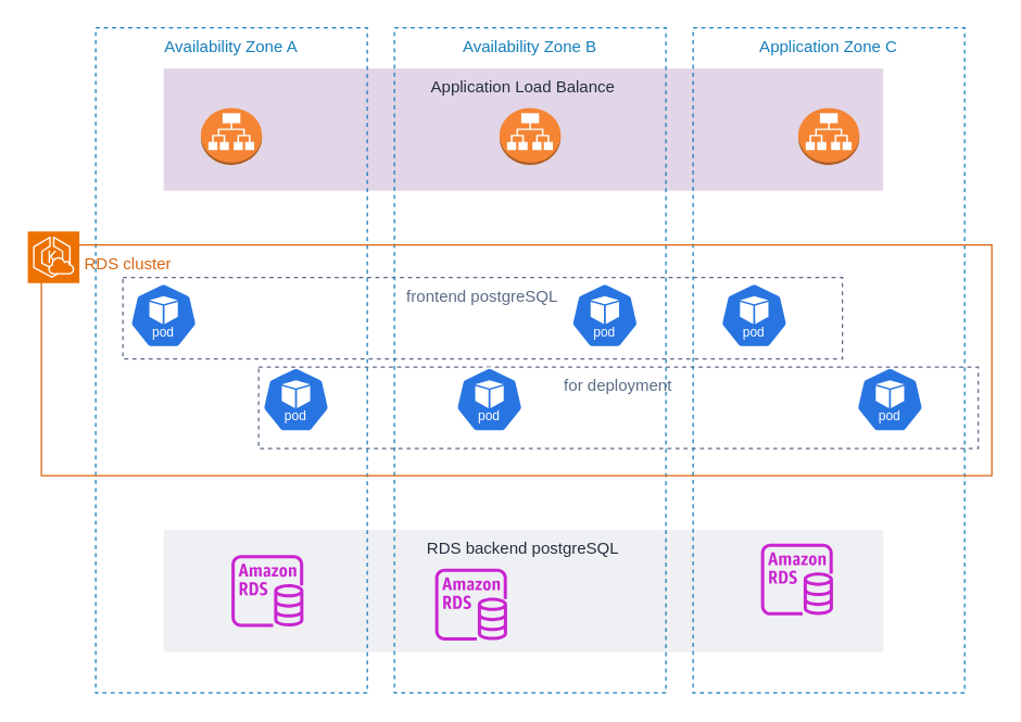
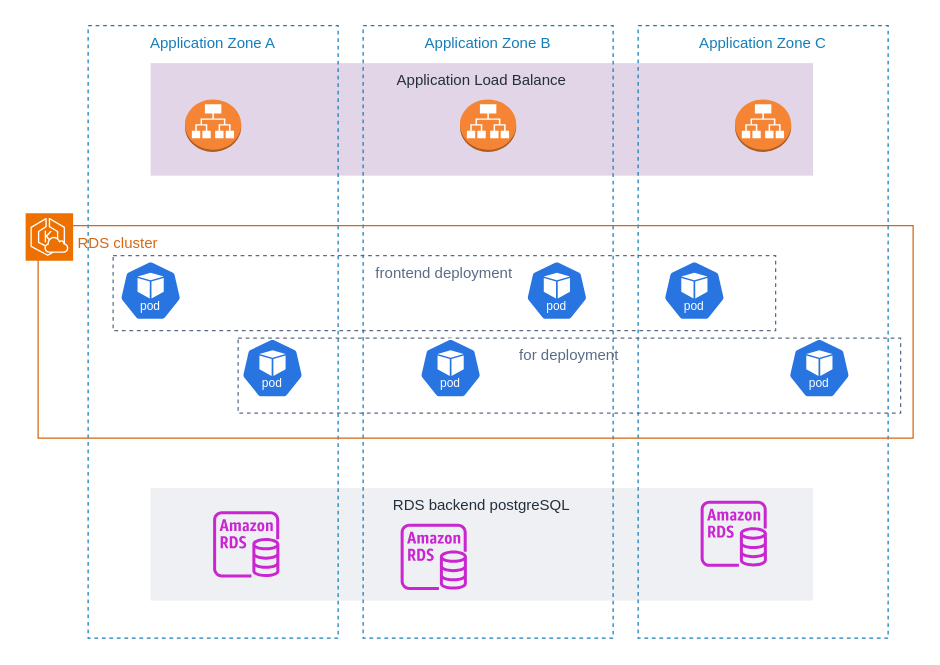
  <mxCell id="0" />
  <mxCell id="1" parent="0" />
  <mxCell id="2" value="RDS backend postgreSQL" style="fillColor=#EFF0F3;strokeColor=none;dashed=0;verticalAlign=top;fontStyle=0;fontColor=#232F3D;whiteSpace=wrap;html=1;" vertex="1" parent="1"><mxGeometry x="120" y="390" width="530" height="90" as="geometry" /></mxCell>
- <mxCell id="3" value="frontend postgreSQL" style="fillColor=none;strokeColor=#5A6C86;dashed=1;verticalAlign=top;fontStyle=0;fontColor=#5A6C86;whiteSpace=wrap;html=1;" vertex="1" parent="1"><mxGeometry x="90" y="204" width="530" height="60" as="geometry" /></mxCell>
+ <mxCell id="3" value="frontend deployment" style="fillColor=none;strokeColor=#5A6C86;dashed=1;verticalAlign=top;fontStyle=0;fontColor=#5A6C86;whiteSpace=wrap;html=1;" vertex="1" parent="1"><mxGeometry x="90" y="204" width="530" height="60" as="geometry" /></mxCell>
  <mxCell id="4" value="Application Load Balance" style="fillColor=#e1d5e7;strokeColor=none;dashed=0;verticalAlign=top;fontStyle=0;fontColor=#232F3D;whiteSpace=wrap;html=1;" vertex="1" parent="1"><mxGeometry x="120" y="50" width="530" height="90" as="geometry" /></mxCell>
- <mxCell id="5" value="Availability Zone A" style="fillColor=none;strokeColor=#147EBA;dashed=1;verticalAlign=top;fontStyle=0;fontColor=#147EBA;whiteSpace=wrap;html=1;" vertex="1" parent="1"><mxGeometry x="70" y="20" width="200" height="490" as="geometry" /></mxCell>
- <mxCell id="6" value="Availability Zone B" style="fillColor=none;strokeColor=#147EBA;dashed=1;verticalAlign=top;fontStyle=0;fontColor=#147EBA;whiteSpace=wrap;html=1;" vertex="1" parent="1"><mxGeometry x="290" y="20" width="200" height="490" as="geometry" /></mxCell>
+ <mxCell id="5" value="Application Zone A" style="fillColor=none;strokeColor=#147EBA;dashed=1;verticalAlign=top;fontStyle=0;fontColor=#147EBA;whiteSpace=wrap;html=1;" vertex="1" parent="1"><mxGeometry x="70" y="20" width="200" height="490" as="geometry" /></mxCell>
+ <mxCell id="6" value="Application Zone B" style="fillColor=none;strokeColor=#147EBA;dashed=1;verticalAlign=top;fontStyle=0;fontColor=#147EBA;whiteSpace=wrap;html=1;" vertex="1" parent="1"><mxGeometry x="290" y="20" width="200" height="490" as="geometry" /></mxCell>
  <mxCell id="7" value="Application Zone C" style="fillColor=none;strokeColor=#147EBA;dashed=1;verticalAlign=top;fontStyle=0;fontColor=#147EBA;whiteSpace=wrap;html=1;" vertex="1" parent="1"><mxGeometry x="510" y="20" width="200" height="490" as="geometry" /></mxCell>
  <mxCell id="8" value="RDS cluster" style="points=[[0,0],[0.25,0],[0.5,0],[0.75,0],[1,0],[1,0.25],[1,0.5],[1,0.75],[1,1],[0.75,1],[0.5,1],[0.25,1],[0,1],[0,0.75],[0,0.5],[0,0.25]];outlineConnect=0;gradientColor=none;html=1;whiteSpace=wrap;fontSize=12;fontStyle=0;container=1;pointerEvents=0;collapsible=0;recursiveResize=0;shape=mxgraph.aws4.group;grIcon=mxgraph.aws4.group_spot_fleet;strokeColor=#D86613;fillColor=none;verticalAlign=top;align=left;spacingLeft=30;fontColor=#D86613;dashed=0;" vertex="1" parent="1"><mxGeometry x="30" y="180" width="700" height="170" as="geometry" /></mxCell>
  <mxCell id="9" value="" style="sketch=0;points=[[0,0,0],[0.25,0,0],[0.5,0,0],[0.75,0,0],[1,0,0],[0,1,0],[0.25,1,0],[0.5,1,0],[0.75,1,0],[1,1,0],[0,0.25,0],[0,0.5,0],[0,0.75,0],[1,0.25,0],[1,0.5,0],[1,0.75,0]];outlineConnect=0;fontColor=#232F3E;fillColor=#ED7100;strokeColor=#ffffff;dashed=0;verticalLabelPosition=bottom;verticalAlign=top;align=center;html=1;fontSize=12;fontStyle=0;aspect=fixed;shape=mxgraph.aws4.resourceIcon;resIcon=mxgraph.aws4.eks_cloud;" vertex="1" parent="8"><mxGeometry x="-10" y="-10" width="38" height="38" as="geometry" /></mxCell>
  <mxCell id="10" value="" style="aspect=fixed;sketch=0;html=1;dashed=0;whitespace=wrap;verticalLabelPosition=bottom;verticalAlign=top;fillColor=#2875E2;strokeColor=#ffffff;points=[[0.005,0.63,0],[0.1,0.2,0],[0.9,0.2,0],[0.5,0,0],[0.995,0.63,0],[0.72,0.99,0],[0.5,1,0],[0.28,0.99,0]];shape=mxgraph.kubernetes.icon2;kubernetesLabel=1;prIcon=pod" vertex="1" parent="8"><mxGeometry x="65" y="28" width="50" height="48" as="geometry" /></mxCell>
  <mxCell id="11" value="" style="aspect=fixed;sketch=0;html=1;dashed=0;whitespace=wrap;verticalLabelPosition=bottom;verticalAlign=top;fillColor=#2875E2;strokeColor=#ffffff;points=[[0.005,0.63,0],[0.1,0.2,0],[0.9,0.2,0],[0.5,0,0],[0.995,0.63,0],[0.72,0.99,0],[0.5,1,0],[0.28,0.99,0]];shape=mxgraph.kubernetes.icon2;kubernetesLabel=1;prIcon=pod" vertex="1" parent="8"><mxGeometry x="500" y="28" width="50" height="48" as="geometry" /></mxCell>
  <mxCell id="12" value="" style="aspect=fixed;sketch=0;html=1;dashed=0;whitespace=wrap;verticalLabelPosition=bottom;verticalAlign=top;fillColor=#2875E2;strokeColor=#ffffff;points=[[0.005,0.63,0],[0.1,0.2,0],[0.9,0.2,0],[0.5,0,0],[0.995,0.63,0],[0.72,0.99,0],[0.5,1,0],[0.28,0.99,0]];shape=mxgraph.kubernetes.icon2;kubernetesLabel=1;prIcon=pod" vertex="1" parent="8"><mxGeometry x="600" y="90" width="50" height="48" as="geometry" /></mxCell>
  <mxCell id="13" value="" style="aspect=fixed;sketch=0;html=1;dashed=0;whitespace=wrap;verticalLabelPosition=bottom;verticalAlign=top;fillColor=#2875E2;strokeColor=#ffffff;points=[[0.005,0.63,0],[0.1,0.2,0],[0.9,0.2,0],[0.5,0,0],[0.995,0.63,0],[0.72,0.99,0],[0.5,1,0],[0.28,0.99,0]];shape=mxgraph.kubernetes.icon2;kubernetesLabel=1;prIcon=pod" vertex="1" parent="8"><mxGeometry x="390" y="28" width="50" height="48" as="geometry" /></mxCell>
  <mxCell id="14" value="" style="outlineConnect=0;dashed=0;verticalLabelPosition=bottom;verticalAlign=top;align=center;html=1;shape=mxgraph.aws3.application_load_balancer;fillColor=#F58534;gradientColor=none;" vertex="1" parent="1"><mxGeometry x="147.5" y="79" width="45" height="42" as="geometry" /></mxCell>
  <mxCell id="15" value="" style="outlineConnect=0;dashed=0;verticalLabelPosition=bottom;verticalAlign=top;align=center;html=1;shape=mxgraph.aws3.application_load_balancer;fillColor=#F58534;gradientColor=none;" vertex="1" parent="1"><mxGeometry x="367.5" y="79" width="45" height="42" as="geometry" /></mxCell>
  <mxCell id="16" value="" style="outlineConnect=0;dashed=0;verticalLabelPosition=bottom;verticalAlign=top;align=center;html=1;shape=mxgraph.aws3.application_load_balancer;fillColor=#F58534;gradientColor=none;" vertex="1" parent="1"><mxGeometry x="587.5" y="79" width="45" height="42" as="geometry" /></mxCell>
  <mxCell id="17" value="" style="aspect=fixed;sketch=0;html=1;dashed=0;whitespace=wrap;verticalLabelPosition=bottom;verticalAlign=top;fillColor=#2875E2;strokeColor=#ffffff;points=[[0.005,0.63,0],[0.1,0.2,0],[0.9,0.2,0],[0.5,0,0],[0.995,0.63,0],[0.72,0.99,0],[0.5,1,0],[0.28,0.99,0]];shape=mxgraph.kubernetes.icon2;kubernetesLabel=1;prIcon=pod" vertex="1" parent="1"><mxGeometry x="192.5" y="270" width="50" height="48" as="geometry" /></mxCell>
  <mxCell id="18" value="for deployment" style="fillColor=none;strokeColor=#5A6C86;dashed=1;verticalAlign=top;fontStyle=0;fontColor=#5A6C86;whiteSpace=wrap;html=1;" vertex="1" parent="1"><mxGeometry x="190" y="270" width="530" height="60" as="geometry" /></mxCell>
  <mxCell id="19" value="" style="aspect=fixed;sketch=0;html=1;dashed=0;whitespace=wrap;verticalLabelPosition=bottom;verticalAlign=top;fillColor=#2875E2;strokeColor=#ffffff;points=[[0.005,0.63,0],[0.1,0.2,0],[0.9,0.2,0],[0.5,0,0],[0.995,0.63,0],[0.72,0.99,0],[0.5,1,0],[0.28,0.99,0]];shape=mxgraph.kubernetes.icon2;kubernetesLabel=1;prIcon=pod" vertex="1" parent="1"><mxGeometry x="335" y="270" width="50" height="48" as="geometry" /></mxCell>
  <mxCell id="20" value="" style="sketch=0;outlineConnect=0;fontColor=#232F3E;gradientColor=none;fillColor=#C925D1;strokeColor=none;dashed=0;verticalLabelPosition=bottom;verticalAlign=top;align=center;html=1;fontSize=12;fontStyle=0;aspect=fixed;pointerEvents=1;shape=mxgraph.aws4.rds_instance;" vertex="1" parent="1"><mxGeometry x="170" y="408.5" width="53" height="53" as="geometry" /></mxCell>
  <mxCell id="21" value="" style="sketch=0;outlineConnect=0;fontColor=#232F3E;gradientColor=none;fillColor=#C925D1;strokeColor=none;dashed=0;verticalLabelPosition=bottom;verticalAlign=top;align=center;html=1;fontSize=12;fontStyle=0;aspect=fixed;pointerEvents=1;shape=mxgraph.aws4.rds_instance;" vertex="1" parent="1"><mxGeometry x="320" y="418.5" width="53" height="53" as="geometry" /></mxCell>
  <mxCell id="22" value="" style="sketch=0;outlineConnect=0;fontColor=#232F3E;gradientColor=none;fillColor=#C925D1;strokeColor=none;dashed=0;verticalLabelPosition=bottom;verticalAlign=top;align=center;html=1;fontSize=12;fontStyle=0;aspect=fixed;pointerEvents=1;shape=mxgraph.aws4.rds_instance;" vertex="1" parent="1"><mxGeometry x="560" y="400" width="53" height="53" as="geometry" /></mxCell>
